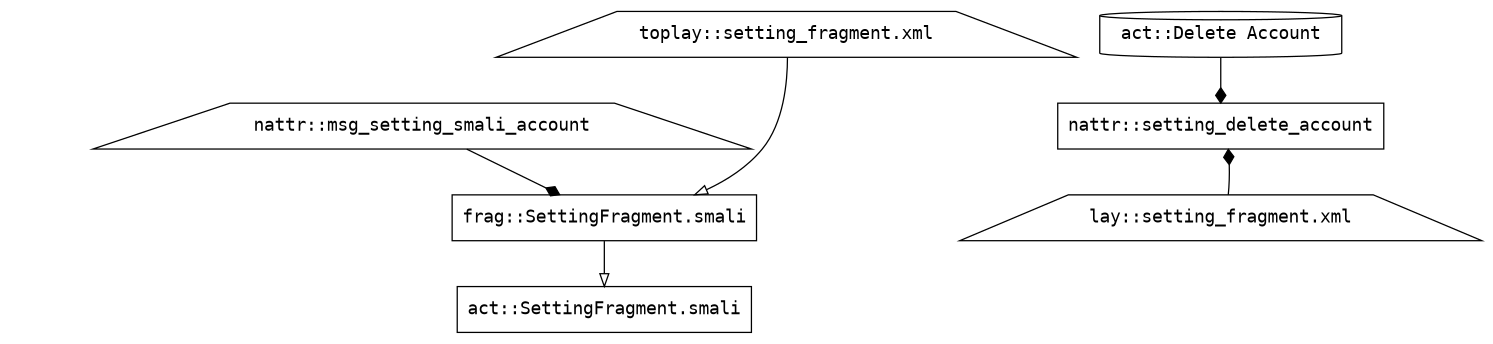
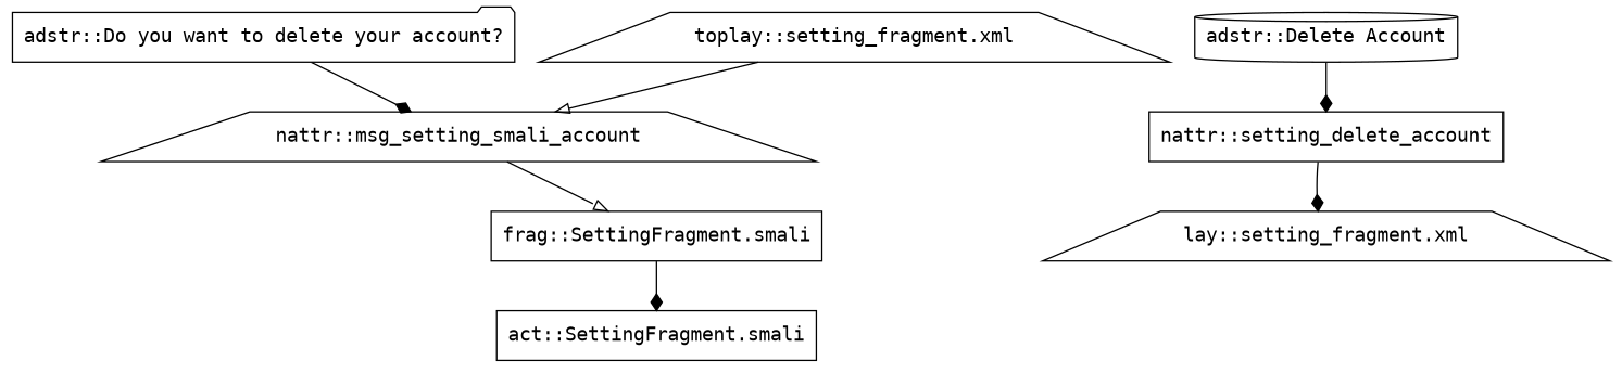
  digraph {
    fontname="DejaVu Sans Mono"
    node [fontname="DejaVu Sans Mono" shape=trapezium]
    edge [arrowhead=diamond fontname="DejaVu Sans Mono"]
+   "adstr::Do you want to delete your account?" [shape=folder]
    n2 [label="nattr::msg_setting_smali_account"]
    "frag::SettingFragment.smali" [shape=box]
    n4 [label="act::SettingFragment.smali" shape=box]
-   "adstr::Delete Account" [shape=cylinder label="act::Delete Account"]
+   "adstr::Delete Account" [shape=cylinder]
    "nattr::setting_delete_account" [shape=box]
    "lay::setting_fragment.xml"
    "toplay::setting_fragment.xml"
-   n2 -> "frag::SettingFragment.smali"
-   "frag::SettingFragment.smali" -> n4 [arrowhead=onormal]
+   "adstr::Do you want to delete your account?" -> n2
+   n2 -> "frag::SettingFragment.smali" [arrowhead=onormal]
+   "frag::SettingFragment.smali" -> n4
    "adstr::Delete Account" -> "nattr::setting_delete_account"
-   "lay::setting_fragment.xml" -> "nattr::setting_delete_account"
-   "toplay::setting_fragment.xml" -> "frag::SettingFragment.smali" [arrowhead=onormal]
+   "nattr::setting_delete_account" -> "lay::setting_fragment.xml"
+   "toplay::setting_fragment.xml" -> n2 [arrowhead=onormal]
  }
